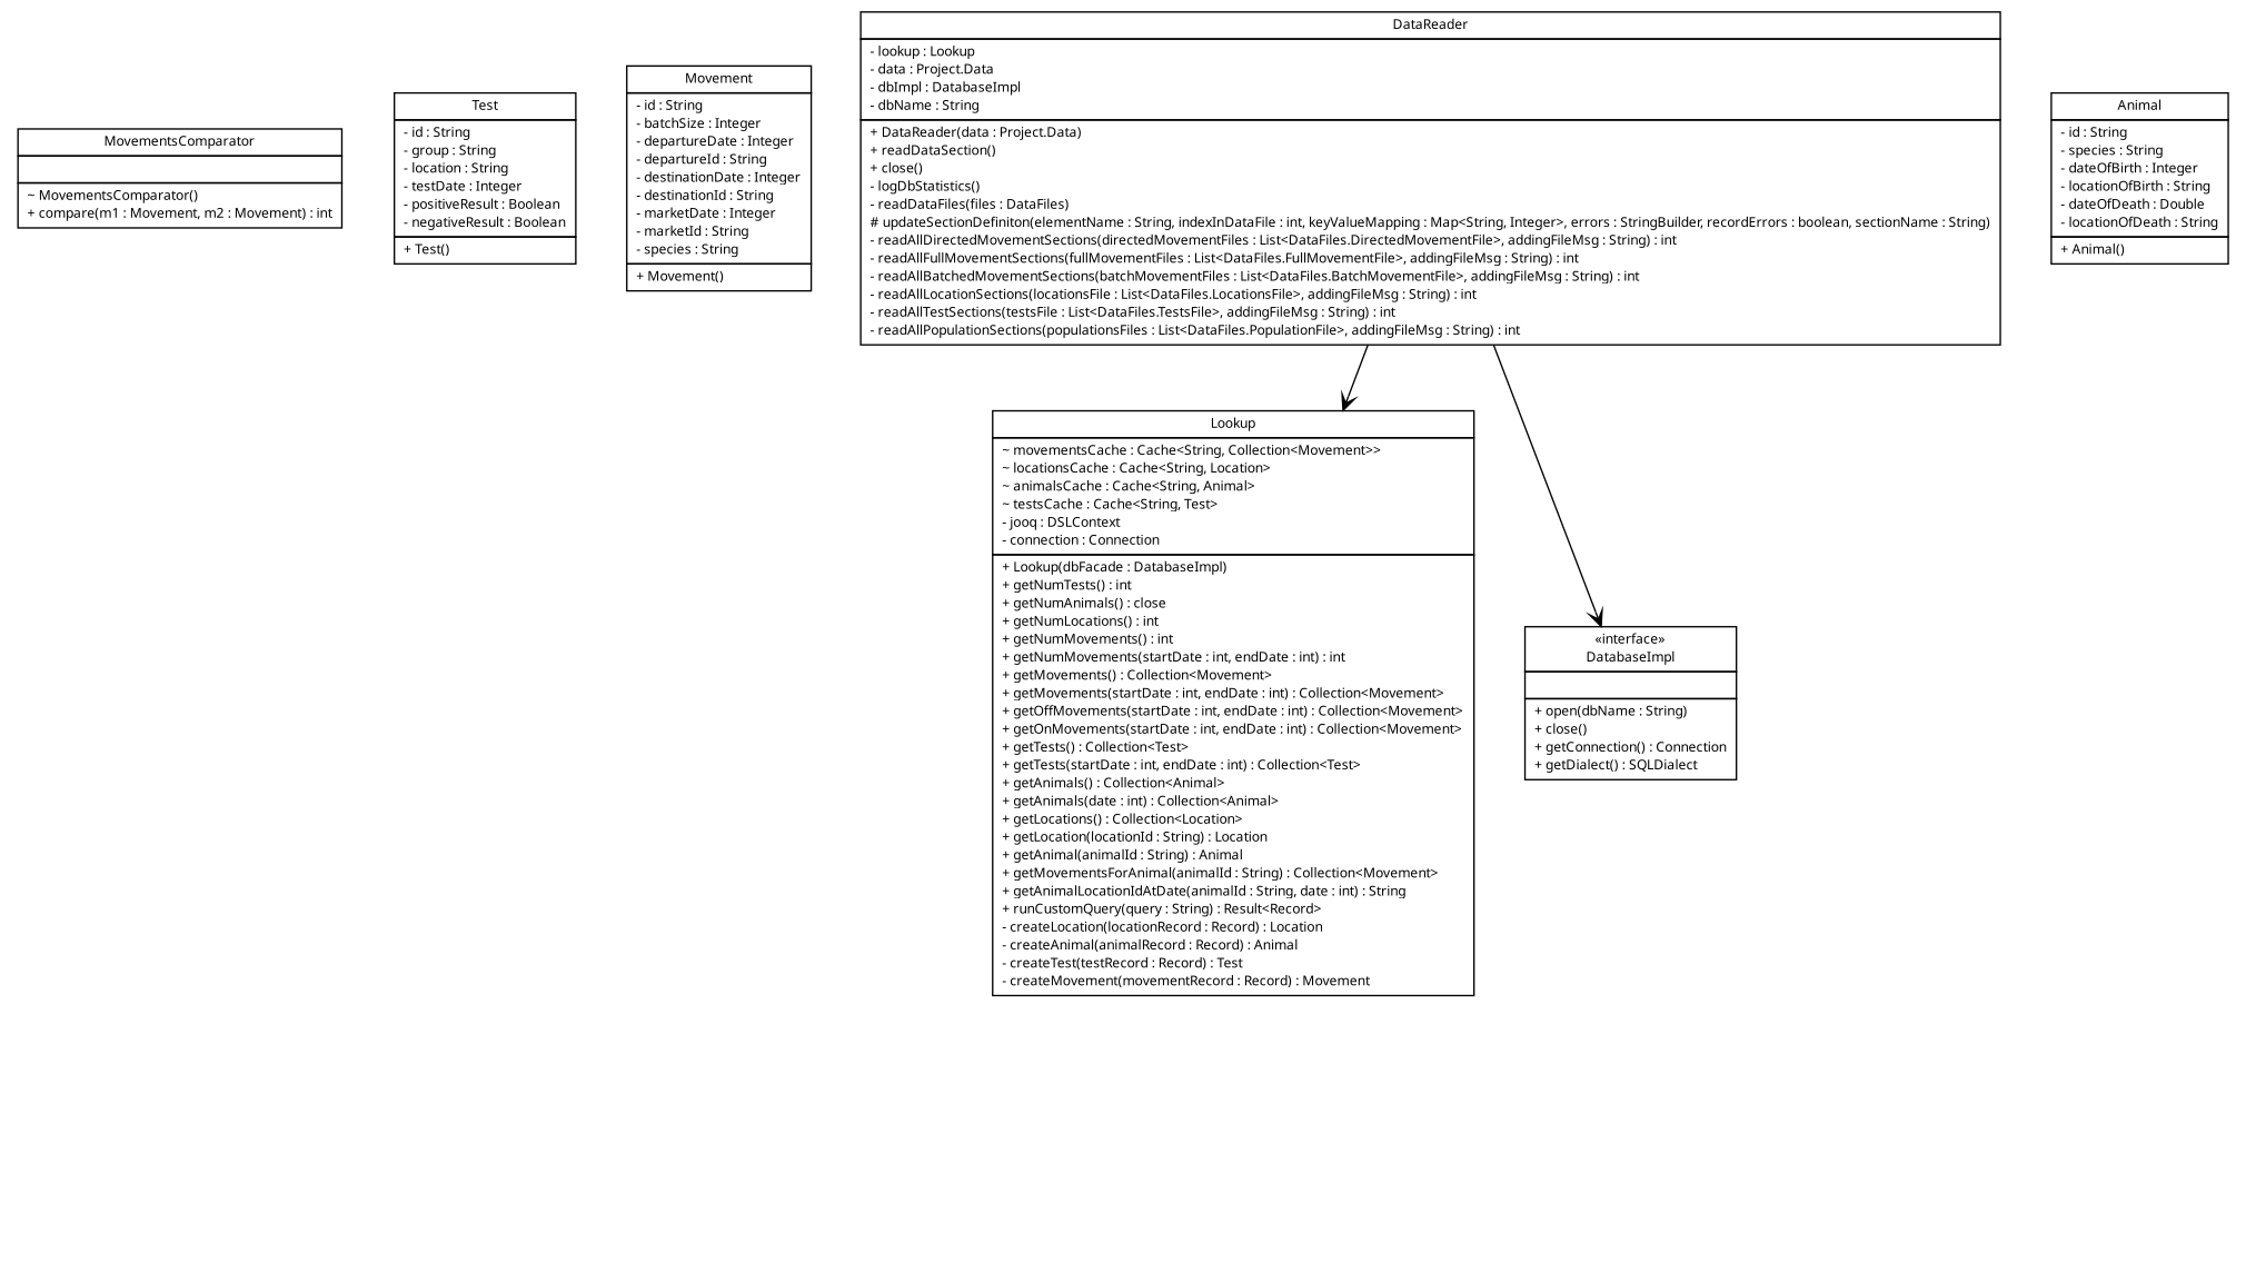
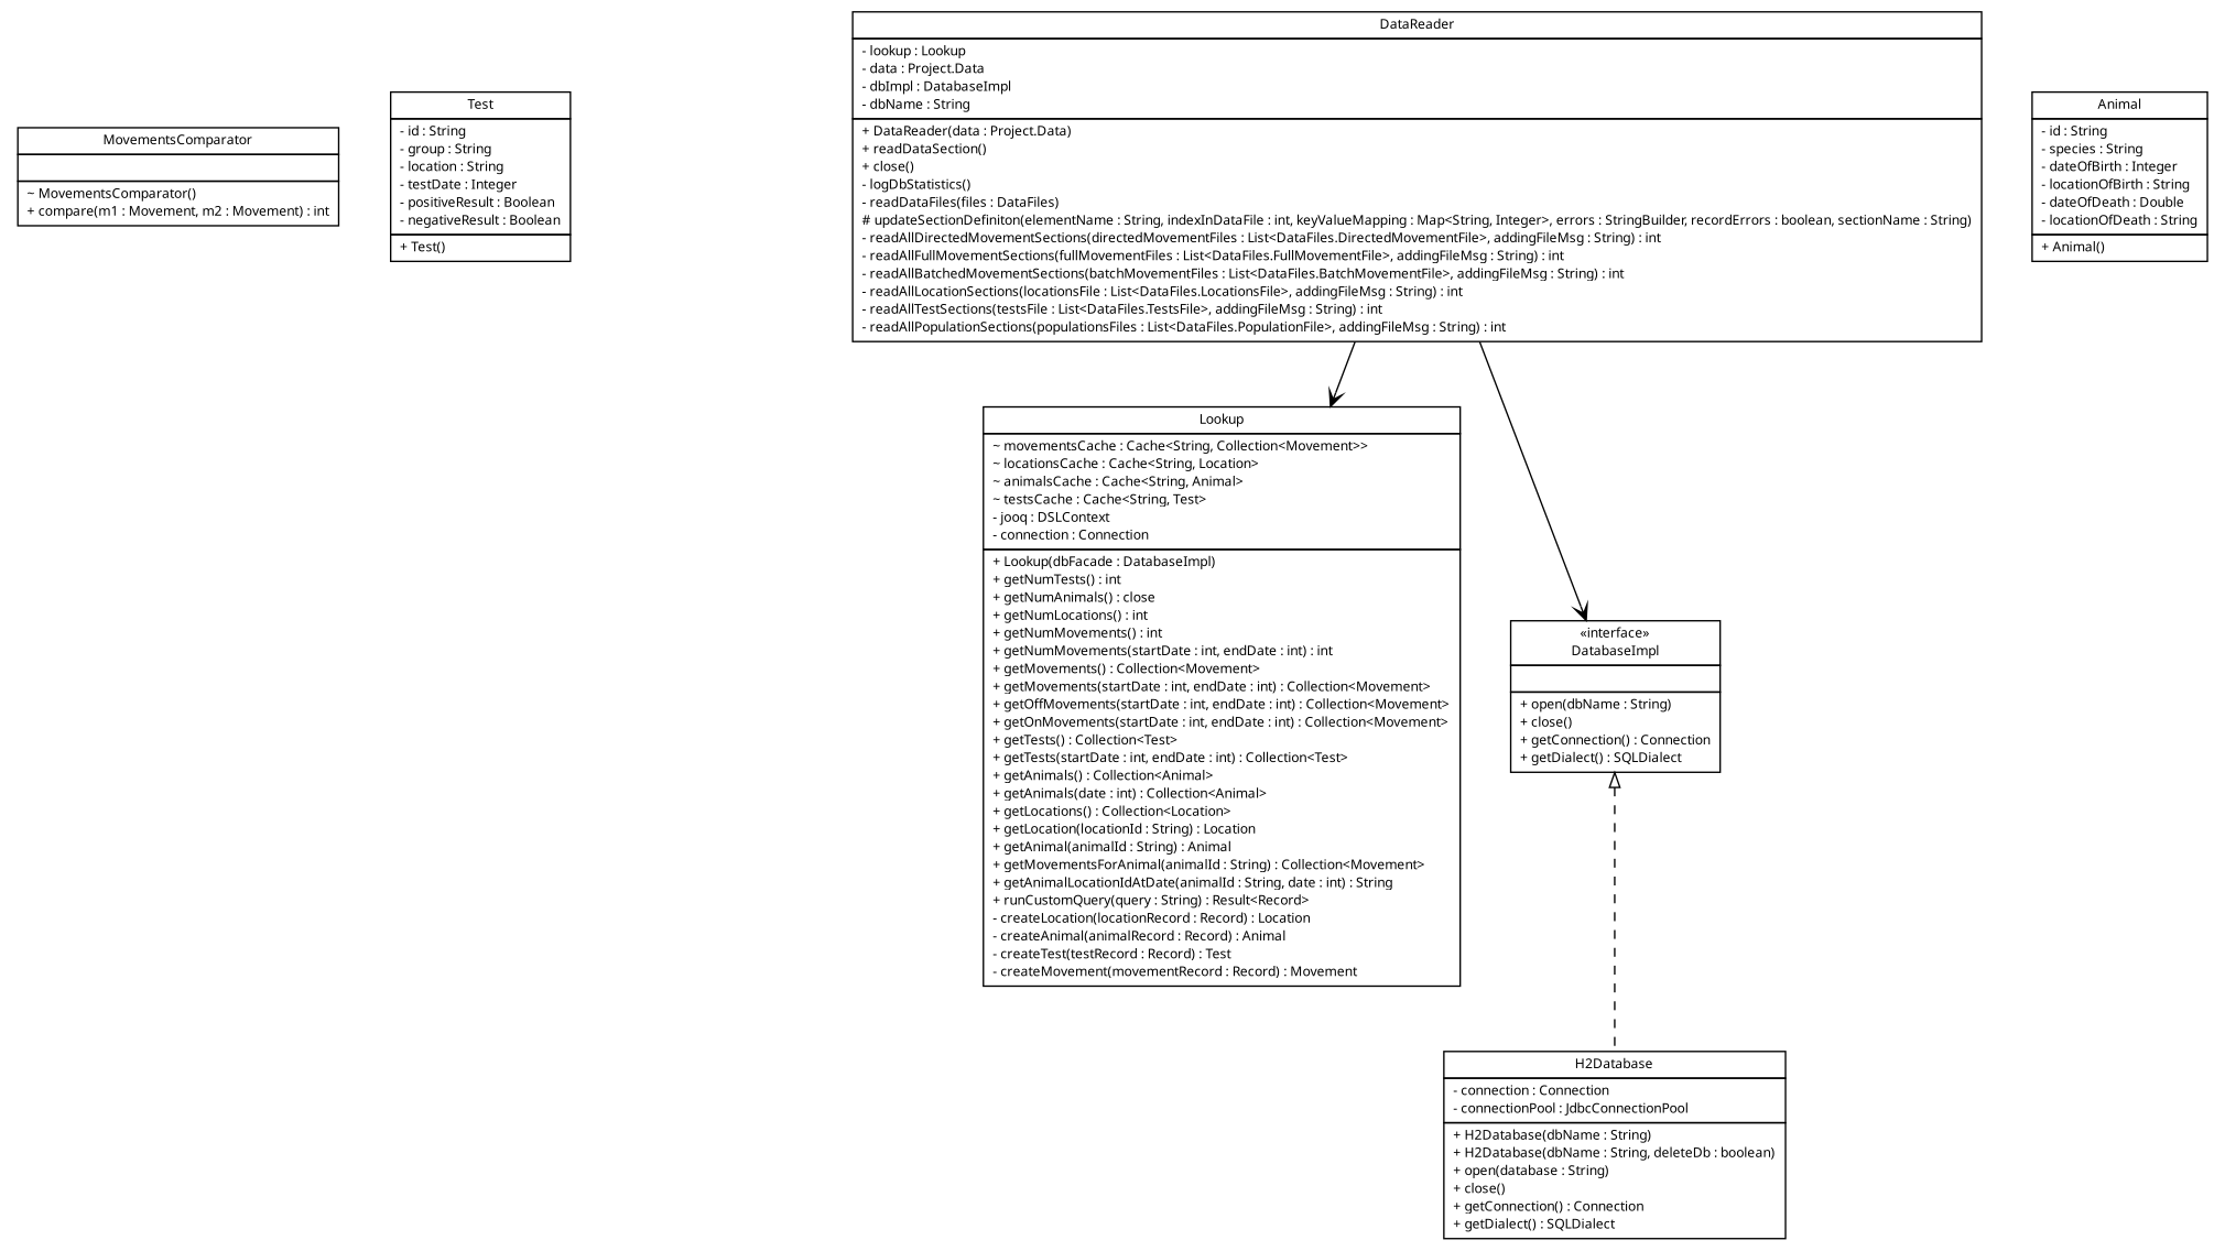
  digraph {
    nodesep=0.25
    ranksep=0.5
    node [fontcolor=black fontname="Trebuchet MS" fontsize=9.0 shape=plaintext]
    edge [arrowhead=open color=black fontcolor=black fontname="Trebuchet MS" fontsize=10.0 headport=p labelfontname="Trebuchet MS" labelfontsize=10 tailport=p]
    n1 [label=<<table title="broadwick.data.MovementsComparator" border="0" cellborder="1" cellspacing="0" cellpadding="2" port="p" href="./MovementsComparator.html"> 		<tr><td><table border="0" cellspacing="0" cellpadding="1"> <tr><td align="center" balign="center"><font face="Trebuchet MS"> MovementsComparator </font></td></tr> 		</table></td></tr> 		<tr><td><table border="0" cellspacing="0" cellpadding="1"> <tr><td align="left" balign="left">  </td></tr> 		</table></td></tr> 		<tr><td><table border="0" cellspacing="0" cellpadding="1"> <tr><td align="left" balign="left"> ~ MovementsComparator() </td></tr> <tr><td align="left" balign="left"> + compare(m1 : Movement, m2 : Movement) : int </td></tr> 		</table></td></tr> 		</table>>]
    n2 [label=<<table title="broadwick.data.Test" border="0" cellborder="1" cellspacing="0" cellpadding="2" port="p" href="./Test.html"> 		<tr><td><table border="0" cellspacing="0" cellpadding="1"> <tr><td align="center" balign="center"><font face="Trebuchet MS"> Test </font></td></tr> 		</table></td></tr> 		<tr><td><table border="0" cellspacing="0" cellpadding="1"> <tr><td align="left" balign="left"> - id : String </td></tr> <tr><td align="left" balign="left"> - group : String </td></tr> <tr><td align="left" balign="left"> - location : String </td></tr> <tr><td align="left" balign="left"> - testDate : Integer </td></tr> <tr><td align="left" balign="left"> - positiveResult : Boolean </td></tr> <tr><td align="left" balign="left"> - negativeResult : Boolean </td></tr> 		</table></td></tr> 		<tr><td><table border="0" cellspacing="0" cellpadding="1"> <tr><td align="left" balign="left"> + Test() </td></tr> 		</table></td></tr> 		</table>>]
-   n3 [label=<<table title="broadwick.data.Movement" border="0" cellborder="1" cellspacing="0" cellpadding="2" port="p" href="./Movement.html"> 		<tr><td><table border="0" cellspacing="0" cellpadding="1"> <tr><td align="center" balign="center"><font face="Trebuchet MS"> Movement </font></td></tr> 		</table></td></tr> 		<tr><td><table border="0" cellspacing="0" cellpadding="1"> <tr><td align="left" balign="left"> - id : String </td></tr> <tr><td align="left" balign="left"> - batchSize : Integer </td></tr> <tr><td align="left" balign="left"> - departureDate : Integer </td></tr> <tr><td align="left" balign="left"> - departureId : String </td></tr> <tr><td align="left" balign="left"> - destinationDate : Integer </td></tr> <tr><td align="left" balign="left"> - destinationId : String </td></tr> <tr><td align="left" balign="left"> - marketDate : Integer </td></tr> <tr><td align="left" balign="left"> - marketId : String </td></tr> <tr><td align="left" balign="left"> - species : String </td></tr> 		</table></td></tr> 		<tr><td><table border="0" cellspacing="0" cellpadding="1"> <tr><td align="left" balign="left"> + Movement() </td></tr> 		</table></td></tr> 		</table>>]
    n4 [label=<<table title="broadwick.data.Lookup" border="0" cellborder="1" cellspacing="0" cellpadding="2" port="p" href="./Lookup.html"> 		<tr><td><table border="0" cellspacing="0" cellpadding="1"> <tr><td align="center" balign="center"><font face="Trebuchet MS"> Lookup </font></td></tr> 		</table></td></tr> 		<tr><td><table border="0" cellspacing="0" cellpadding="1"> <tr><td align="left" balign="left"> ~ movementsCache : Cache&lt;String, Collection&lt;Movement&gt;&gt; </td></tr> <tr><td align="left" balign="left"> ~ locationsCache : Cache&lt;String, Location&gt; </td></tr> <tr><td align="left" balign="left"> ~ animalsCache : Cache&lt;String, Animal&gt; </td></tr> <tr><td align="left" balign="left"> ~ testsCache : Cache&lt;String, Test&gt; </td></tr> <tr><td align="left" balign="left"> - jooq : DSLContext </td></tr> <tr><td align="left" balign="left"> - connection : Connection </td></tr> 		</table></td></tr> 		<tr><td><table border="0" cellspacing="0" cellpadding="1"> <tr><td align="left" balign="left"> + Lookup(dbFacade : DatabaseImpl) </td></tr> <tr><td align="left" balign="left"> + getNumTests() : int </td></tr> <tr><td align="left" balign="left"> + getNumAnimals() : close </td></tr> <tr><td align="left" balign="left"> + getNumLocations() : int </td></tr> <tr><td align="left" balign="left"> + getNumMovements() : int </td></tr> <tr><td align="left" balign="left"> + getNumMovements(startDate : int, endDate : int) : int </td></tr> <tr><td align="left" balign="left"> + getMovements() : Collection&lt;Movement&gt; </td></tr> <tr><td align="left" balign="left"> + getMovements(startDate : int, endDate : int) : Collection&lt;Movement&gt; </td></tr> <tr><td align="left" balign="left"> + getOffMovements(startDate : int, endDate : int) : Collection&lt;Movement&gt; </td></tr> <tr><td align="left" balign="left"> + getOnMovements(startDate : int, endDate : int) : Collection&lt;Movement&gt; </td></tr> <tr><td align="left" balign="left"> + getTests() : Collection&lt;Test&gt; </td></tr> <tr><td align="left" balign="left"> + getTests(startDate : int, endDate : int) : Collection&lt;Test&gt; </td></tr> <tr><td align="left" balign="left"> + getAnimals() : Collection&lt;Animal&gt; </td></tr> <tr><td align="left" balign="left"> + getAnimals(date : int) : Collection&lt;Animal&gt; </td></tr> <tr><td align="left" balign="left"> + getLocations() : Collection&lt;Location&gt; </td></tr> <tr><td align="left" balign="left"> + getLocation(locationId : String) : Location </td></tr> <tr><td align="left" balign="left"> + getAnimal(animalId : String) : Animal </td></tr> <tr><td align="left" balign="left"> + getMovementsForAnimal(animalId : String) : Collection&lt;Movement&gt; </td></tr> <tr><td align="left" balign="left"> + getAnimalLocationIdAtDate(animalId : String, date : int) : String </td></tr> <tr><td align="left" balign="left"> + runCustomQuery(query : String) : Result&lt;Record&gt; </td></tr> <tr><td align="left" balign="left"> - createLocation(locationRecord : Record) : Location </td></tr> <tr><td align="left" balign="left"> - createAnimal(animalRecord : Record) : Animal </td></tr> <tr><td align="left" balign="left"> - createTest(testRecord : Record) : Test </td></tr> <tr><td align="left" balign="left"> - createMovement(movementRecord : Record) : Movement </td></tr> 		</table></td></tr> 		</table>>]
+   n5 [label=<<table title="broadwick.data.H2Database" border="0" cellborder="1" cellspacing="0" cellpadding="2" port="p" href="./H2Database.html"> 		<tr><td><table border="0" cellspacing="0" cellpadding="1"> <tr><td align="center" balign="center"><font face="Trebuchet MS"> H2Database </font></td></tr> 		</table></td></tr> 		<tr><td><table border="0" cellspacing="0" cellpadding="1"> <tr><td align="left" balign="left"> - connection : Connection </td></tr> <tr><td align="left" balign="left"> - connectionPool : JdbcConnectionPool </td></tr> 		</table></td></tr> 		<tr><td><table border="0" cellspacing="0" cellpadding="1"> <tr><td align="left" balign="left"> + H2Database(dbName : String) </td></tr> <tr><td align="left" balign="left"> + H2Database(dbName : String, deleteDb : boolean) </td></tr> <tr><td align="left" balign="left"> + open(database : String) </td></tr> <tr><td align="left" balign="left"> + close() </td></tr> <tr><td align="left" balign="left"> + getConnection() : Connection </td></tr> <tr><td align="left" balign="left"> + getDialect() : SQLDialect </td></tr> 		</table></td></tr> 		</table>>]
    n6 [label=<<table title="broadwick.data.DataReader" border="0" cellborder="1" cellspacing="0" cellpadding="2" port="p" href="./DataReader.html"> 		<tr><td><table border="0" cellspacing="0" cellpadding="1"> <tr><td align="center" balign="center"><font face="Trebuchet MS"> DataReader </font></td></tr> 		</table></td></tr> 		<tr><td><table border="0" cellspacing="0" cellpadding="1"> <tr><td align="left" balign="left"> - lookup : Lookup </td></tr> <tr><td align="left" balign="left"> - data : Project.Data </td></tr> <tr><td align="left" balign="left"> - dbImpl : DatabaseImpl </td></tr> <tr><td align="left" balign="left"> - dbName : String </td></tr> 		</table></td></tr> 		<tr><td><table border="0" cellspacing="0" cellpadding="1"> <tr><td align="left" balign="left"> + DataReader(data : Project.Data) </td></tr> <tr><td align="left" balign="left"> + readDataSection() </td></tr> <tr><td align="left" balign="left"> + close() </td></tr> <tr><td align="left" balign="left"> - logDbStatistics() </td></tr> <tr><td align="left" balign="left"> - readDataFiles(files : DataFiles) </td></tr> <tr><td align="left" balign="left"> # updateSectionDefiniton(elementName : String, indexInDataFile : int, keyValueMapping : Map&lt;String, Integer&gt;, errors : StringBuilder, recordErrors : boolean, sectionName : String) </td></tr> <tr><td align="left" balign="left"> - readAllDirectedMovementSections(directedMovementFiles : List&lt;DataFiles.DirectedMovementFile&gt;, addingFileMsg : String) : int </td></tr> <tr><td align="left" balign="left"> - readAllFullMovementSections(fullMovementFiles : List&lt;DataFiles.FullMovementFile&gt;, addingFileMsg : String) : int </td></tr> <tr><td align="left" balign="left"> - readAllBatchedMovementSections(batchMovementFiles : List&lt;DataFiles.BatchMovementFile&gt;, addingFileMsg : String) : int </td></tr> <tr><td align="left" balign="left"> - readAllLocationSections(locationsFile : List&lt;DataFiles.LocationsFile&gt;, addingFileMsg : String) : int </td></tr> <tr><td align="left" balign="left"> - readAllTestSections(testsFile : List&lt;DataFiles.TestsFile&gt;, addingFileMsg : String) : int </td></tr> <tr><td align="left" balign="left"> - readAllPopulationSections(populationsFiles : List&lt;DataFiles.PopulationFile&gt;, addingFileMsg : String) : int </td></tr> 		</table></td></tr> 		</table>>]
    n7 [label=<<table title="broadwick.data.DatabaseImpl" border="0" cellborder="1" cellspacing="0" cellpadding="2" port="p" href="./DatabaseImpl.html"> 		<tr><td><table border="0" cellspacing="0" cellpadding="1"> <tr><td align="center" balign="center"> &#171;interface&#187; </td></tr> <tr><td align="center" balign="center"><font face="Trebuchet MS"> DatabaseImpl </font></td></tr> 		</table></td></tr> 		<tr><td><table border="0" cellspacing="0" cellpadding="1"> <tr><td align="left" balign="left">  </td></tr> 		</table></td></tr> 		<tr><td><table border="0" cellspacing="0" cellpadding="1"> <tr><td align="left" balign="left"><font face="Trebuchet MS" point-size="9.0"> + open(dbName : String) </font></td></tr> <tr><td align="left" balign="left"><font face="Trebuchet MS" point-size="9.0"> + close() </font></td></tr> <tr><td align="left" balign="left"><font face="Trebuchet MS" point-size="9.0"> + getConnection() : Connection </font></td></tr> <tr><td align="left" balign="left"><font face="Trebuchet MS" point-size="9.0"> + getDialect() : SQLDialect </font></td></tr> 		</table></td></tr> 		</table>>]
    n8 [label=<<table title="broadwick.data.Animal" border="0" cellborder="1" cellspacing="0" cellpadding="2" port="p" href="./Animal.html"> 		<tr><td><table border="0" cellspacing="0" cellpadding="1"> <tr><td align="center" balign="center"><font face="Trebuchet MS"> Animal </font></td></tr> 		</table></td></tr> 		<tr><td><table border="0" cellspacing="0" cellpadding="1"> <tr><td align="left" balign="left"> - id : String </td></tr> <tr><td align="left" balign="left"> - species : String </td></tr> <tr><td align="left" balign="left"> - dateOfBirth : Integer </td></tr> <tr><td align="left" balign="left"> - locationOfBirth : String </td></tr> <tr><td align="left" balign="left"> - dateOfDeath : Double </td></tr> <tr><td align="left" balign="left"> - locationOfDeath : String </td></tr> 		</table></td></tr> 		<tr><td><table border="0" cellspacing="0" cellpadding="1"> <tr><td align="left" balign="left"> + Animal() </td></tr> 		</table></td></tr> 		</table>>]
    n6 -> n4
    n6 -> n7
+   n7 -> n5 [arrowtail=empty dir=back fontsize=10 style=dashed arrowhead="" color="" fontcolor=""]
  }
